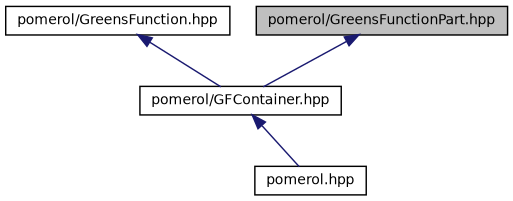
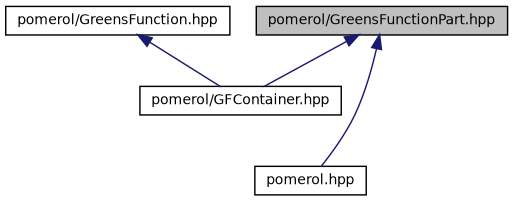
  digraph {
    node [color=black fillcolor=white fontname=Helvetica fontsize=10 shape=record style=filled]
    edge [color=midnightblue dir=back fontname=Helvetica fontsize=10 labelfontname=Helvetica labelfontsize=10 style=solid]
    n1 [fillcolor=grey75 fontcolor=black height=0.2 label="pomerol/GreensFunctionPart.hpp" width=0.4]
    n2 [height=0.2 label="pomerol/GFContainer.hpp" width=0.4]
    n3 [height=0.2 label="pomerol/GreensFunction.hpp" width=0.4]
    n4 [height=0.2 label="pomerol.hpp" width=0.4]
    n1 -> n2
-   n2 -> n4
+   n1 -> n4
    n3 -> n2
  }
